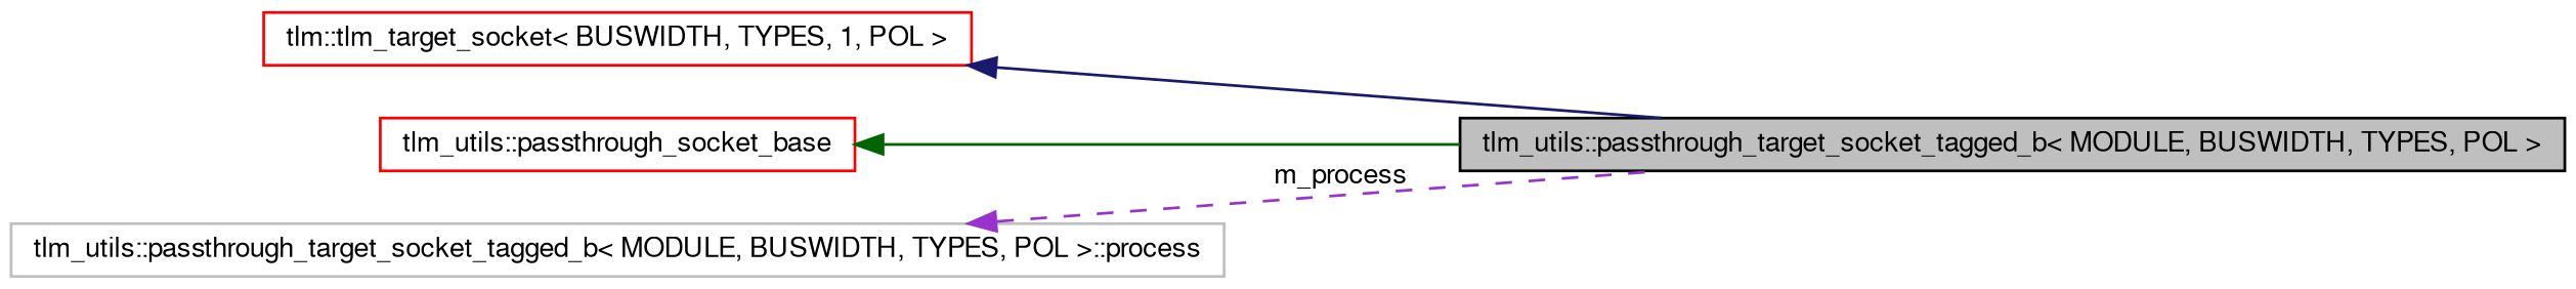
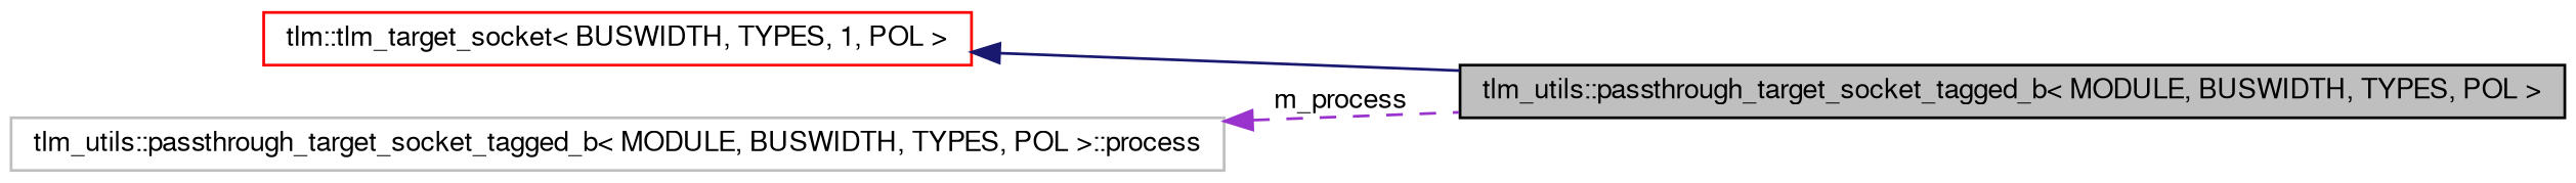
  digraph {
    rankdir=LR
    node [color=red fillcolor=white fontname=FreeSans fontsize=10 shape=record style=filled]
    edge [dir=back fontname=FreeSans fontsize=10 labelfontname=FreeSans labelfontsize=10 style=solid]
    n1 [color=black fillcolor=grey75 fontcolor=black height=0.2 label="tlm_utils::passthrough_target_socket_tagged_b\< MODULE, BUSWIDTH, TYPES, POL \>" width=0.4]
    n2 [height=0.2 label="tlm::tlm_target_socket\< BUSWIDTH, TYPES, 1, POL \>" width=0.4]
-   n3 [height=0.2 label="tlm_utils::passthrough_socket_base" width=0.4]
    n4 [color=grey75 height=0.2 label="tlm_utils::passthrough_target_socket_tagged_b\< MODULE, BUSWIDTH, TYPES, POL \>::process" width=0.4]
    n2 -> n1 [color=midnightblue]
-   n3 -> n1 [color=darkgreen]
    n4 -> n1 [color=darkorchid3 label=m_process style=dashed]
  }
